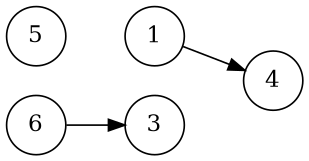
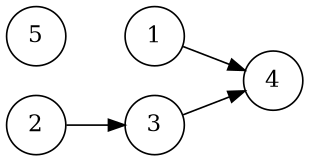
  digraph {
    rankdir=LR
    node [shape=circle]
    n1 [label=1]
    n2 [label=4]
-   n3 [label=6]
+   n3 [label=2]
    n4 [label=3]
    n5 [label=5]
    n1 -> n2
    n3 -> n4
+   n4 -> n2
  }
